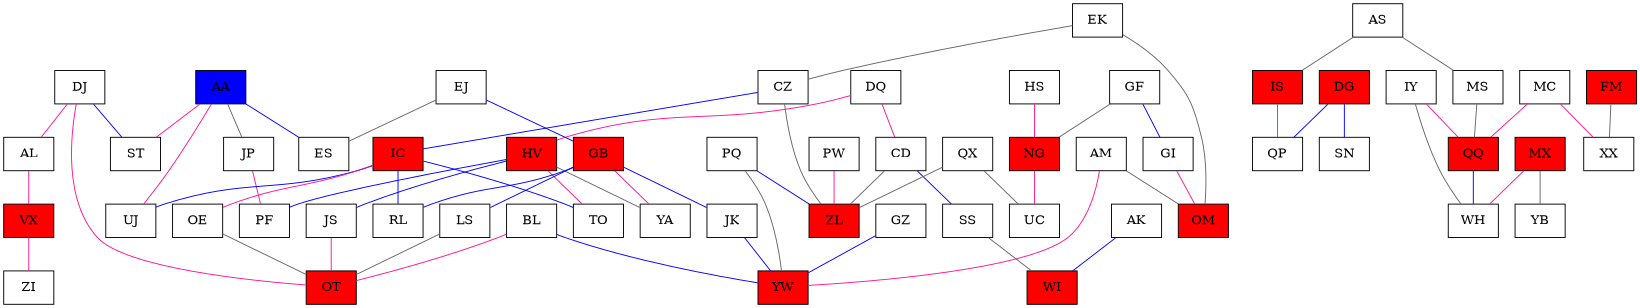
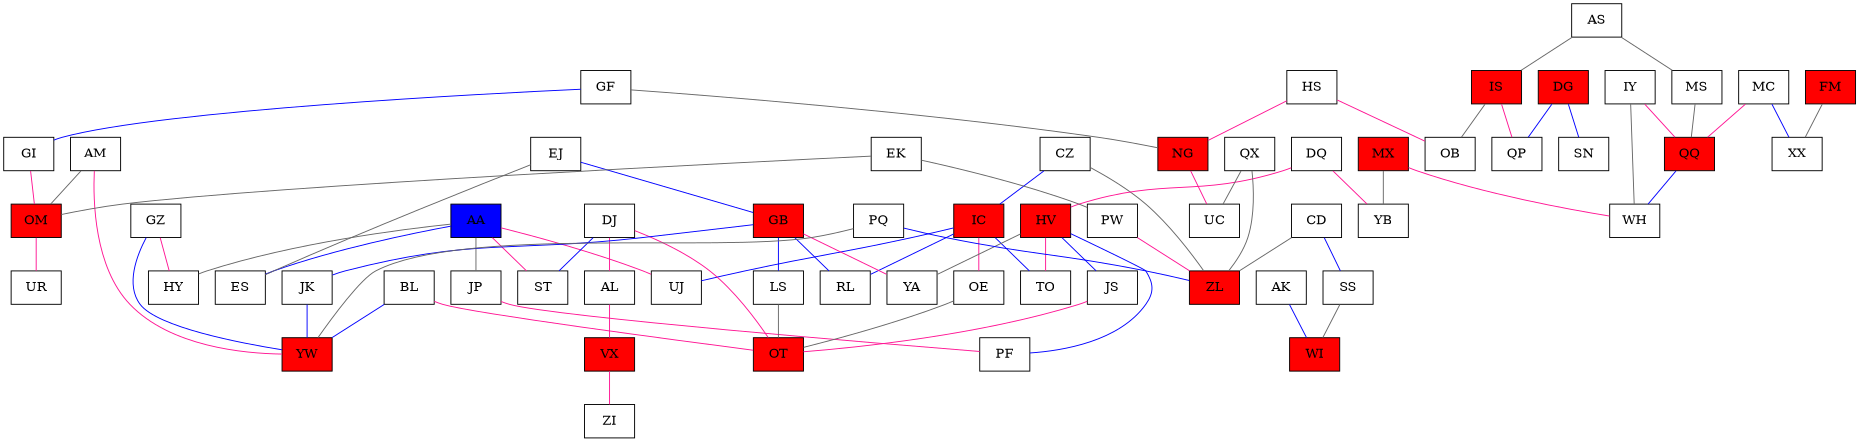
  graph {
    node [shape=box]
    edge [color=deeppink]
    n1 [fillcolor=blue label=AA style=filled]
    n2 [label=ES]
+   n3 [label=HY]
    n4 [label=JP]
    n5 [label=ST]
    n6 [label=UJ]
    n7 [label=PF]
    n8 [label=AK]
    n9 [fillcolor=red label=WI style=filled]
    n10 [label=AL]
    n11 [fillcolor=red label=VX style=filled]
    n12 [label=ZI]
    n13 [label=AM]
    n14 [fillcolor=red label=OM style=filled]
    n15 [fillcolor=red label=YW style=filled]
+   n16 [label=UR]
    n17 [label=AS]
    n18 [fillcolor=red label=IS style=filled]
    n19 [label=MS]
    n20 [label=QP]
+   n21 [label=OB]
    n22 [fillcolor=red label=QQ style=filled]
    n23 [label=BL]
    n24 [fillcolor=red label=OT style=filled]
    n25 [label=CD]
    n26 [label=SS]
    n27 [fillcolor=red label=ZL style=filled]
    n28 [label=CZ]
    n29 [fillcolor=red label=IC style=filled]
    n30 [label=RL]
    n31 [label=TO]
    n32 [label=OE]
    n33 [fillcolor=red label=DG style=filled]
    n34 [label=SN]
    n35 [label=DJ]
    n36 [label=DQ]
    n37 [fillcolor=red label=HV style=filled]
    n38 [label=YB]
    n39 [label=YA]
    n40 [label=JS]
    n41 [label=EJ]
    n42 [fillcolor=red label=GB style=filled]
    n43 [label=JK]
    n44 [label=LS]
    n45 [label=EK]
    n46 [label=PW]
    n47 [fillcolor=red label=FM style=filled]
    n48 [label=XX]
    n49 [label=GF]
    n50 [label=GI]
    n51 [fillcolor=red label=NG style=filled]
    n52 [label=UC]
    n53 [label=GZ]
    n54 [label=HS]
    n55 [label=IY]
    n56 [label=WH]
    n57 [label=MC]
    n58 [fillcolor=red label=MX style=filled]
    n59 [label=PQ]
    n60 [label=QX]
    n1 -- n2 [color=blue]
+   n1 -- n3 [color=gray40]
    n1 -- n4 [color=gray40]
    n1 -- n5
    n1 -- n6
    n4 -- n7
    n8 -- n9 [color=blue]
    n10 -- n11
    n11 -- n12
    n13 -- n14 [color=gray40]
    n13 -- n15
+   n14 -- n16
    n17 -- n18 [color=gray40]
    n17 -- n19 [color=gray40]
    n18 -- n20
+   n18 -- n21 [color=gray40]
    n19 -- n22 [color=gray40]
    n22 -- n56 [color=blue]
    n23 -- n15 [color=blue]
    n23 -- n24
    n25 -- n26 [color=blue]
    n25 -- n27 [color=gray40]
    n26 -- n9 [color=gray40]
    n28 -- n27 [color=gray40]
    n28 -- n29 [color=blue]
    n29 -- n6 [color=blue]
    n29 -- n30 [color=blue]
    n29 -- n31 [color=blue]
    n29 -- n32
    n32 -- n24 [color=gray40]
    n33 -- n20 [color=blue]
    n33 -- n34 [color=blue]
    n35 -- n5 [color=blue]
    n35 -- n10
    n35 -- n24
    n36 -- n37
-   n36 -- n25
+   n36 -- n38
    n37 -- n7 [color=blue]
    n37 -- n31
    n37 -- n39 [color=gray40]
    n37 -- n40 [color=blue]
    n40 -- n24
    n41 -- n2 [color=gray40]
    n41 -- n42 [color=blue]
    n42 -- n30 [color=blue]
    n42 -- n39
    n42 -- n43 [color=blue]
    n42 -- n44 [color=blue]
    n43 -- n15 [color=blue]
    n44 -- n24 [color=gray40]
    n45 -- n14 [color=gray40]
-   n45 -- n28 [color=gray40]
+   n45 -- n46 [color=gray40]
    n46 -- n27
    n47 -- n48 [color=gray40]
    n49 -- n50 [color=blue]
    n49 -- n51 [color=gray40]
    n50 -- n14
    n51 -- n52
+   n53 -- n3
    n53 -- n15 [color=blue]
+   n54 -- n21
    n54 -- n51
    n55 -- n22
    n55 -- n56 [color=gray40]
    n57 -- n22
-   n57 -- n48
+   n57 -- n48 [color=blue]
    n58 -- n38 [color=gray40]
    n58 -- n56
    n59 -- n15 [color=gray40]
    n59 -- n27 [color=blue]
    n60 -- n27 [color=gray40]
    n60 -- n52 [color=gray40]
  }
